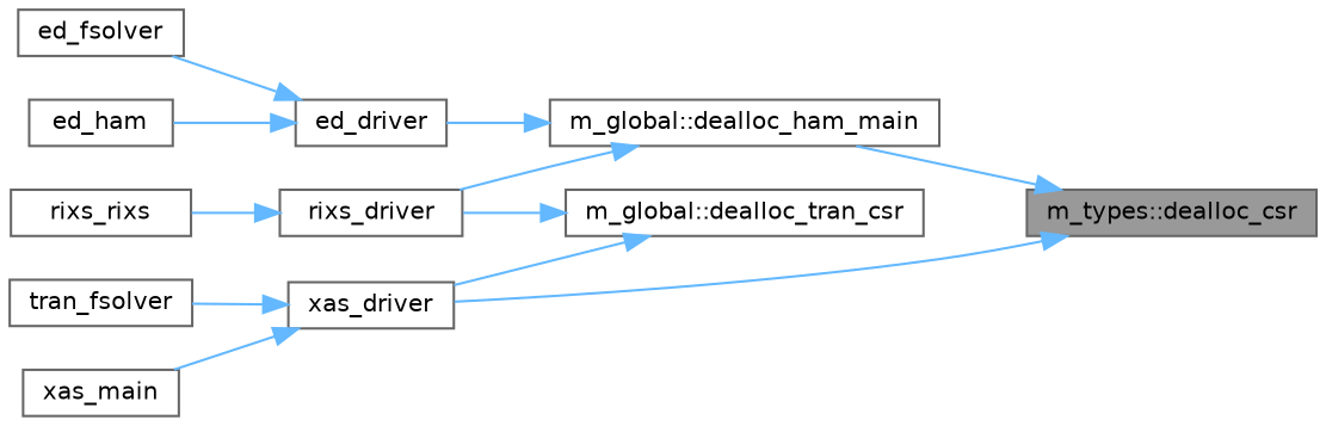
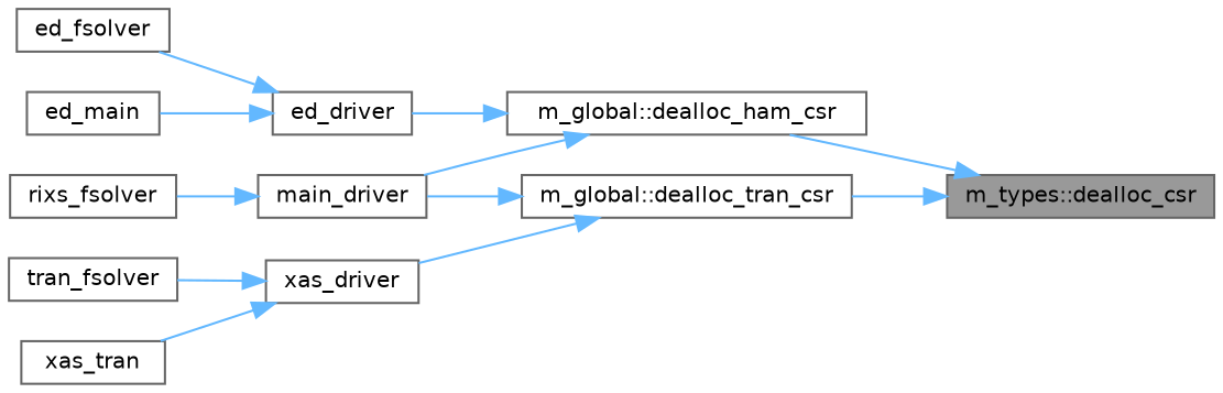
  digraph {
    rankdir=RL
    node [color=grey40 fillcolor=white fontname=Helvetica fontsize=10 shape=box style=filled]
    edge [color=steelblue1 dir=back fontname=Helvetica fontsize=10 labelfontname=Helvetica labelfontsize=10 style=solid]
    n1 [color=gray40 fillcolor=grey60 fontcolor=black height=0.2 label="m_types::dealloc_csr" width=0.4]
-   n2 [height=0.2 label="m_global::dealloc_ham_main" width=0.4]
+   n2 [height=0.2 label="m_global::dealloc_ham_csr" width=0.4]
    n3 [height=0.2 label="m_global::dealloc_tran_csr" width=0.4]
    n4 [height=0.2 label=ed_driver width=0.4]
-   n5 [height=0.2 label=rixs_driver width=0.4]
+   n5 [height=0.2 label=main_driver width=0.4]
    n6 [height=0.2 label=xas_driver width=0.4]
    n7 [height=0.2 label=ed_fsolver width=0.4]
-   n8 [height=0.2 label=ed_ham width=0.4]
-   n9 [height=0.2 label=rixs_rixs width=0.4]
+   n8 [height=0.2 label=ed_main width=0.4]
+   n9 [height=0.2 label=rixs_fsolver width=0.4]
    n10 [height=0.2 label=tran_fsolver width=0.4]
-   n11 [height=0.2 label=xas_main width=0.4]
+   n11 [height=0.2 label=xas_tran width=0.4]
    n1 -> n2
-   n1 -> n6
+   n1 -> n3
    n2 -> n4
    n2 -> n5
    n3 -> n5
    n3 -> n6
    n4 -> n7
    n4 -> n8
    n5 -> n9
    n6 -> n10
    n6 -> n11
  }
